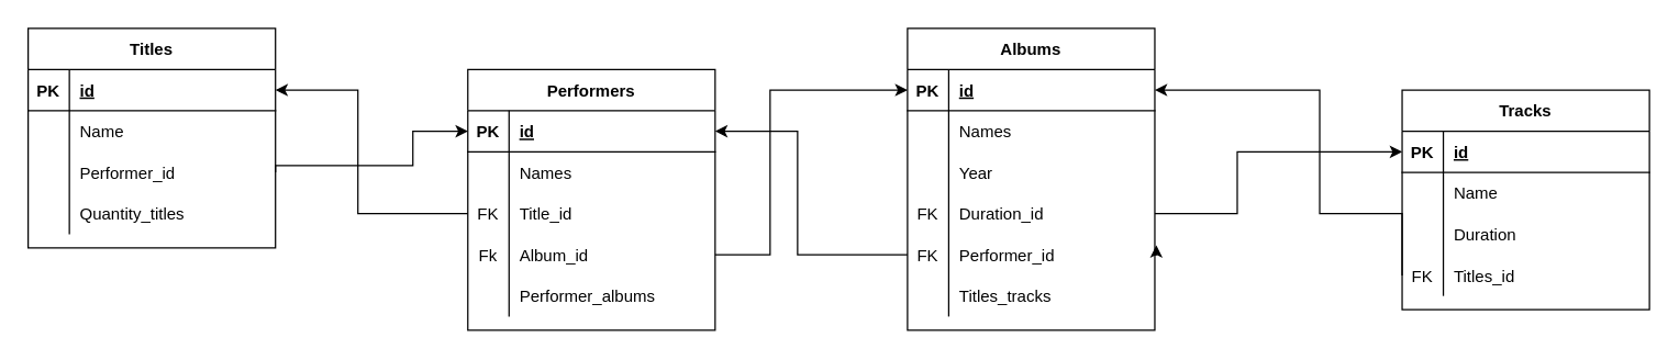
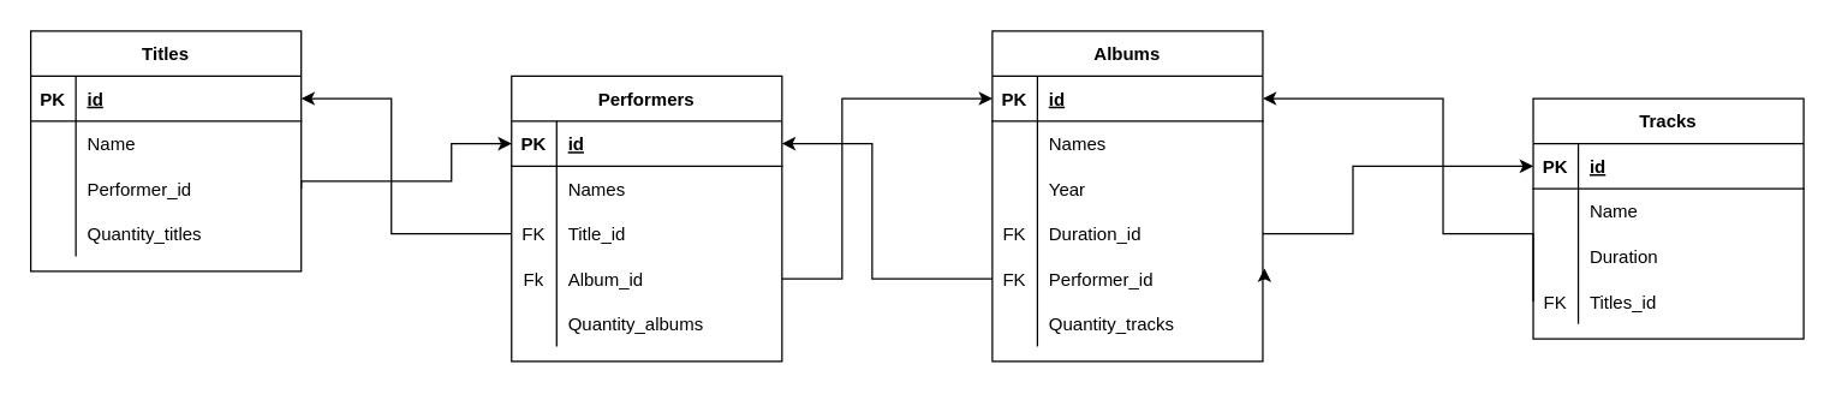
  <mxCell id="0" />
  <mxCell id="1" parent="0" />
  <mxCell id="2" value="Titles" style="shape=table;startSize=30;container=1;collapsible=1;childLayout=tableLayout;fixedRows=1;rowLines=0;fontStyle=1;align=center;resizeLast=1;strokeWidth=1;perimeterSpacing=0;" parent="1" vertex="1"><mxGeometry x="20" y="20" width="180" height="160" as="geometry" /></mxCell>
  <mxCell id="3" value="" style="shape=tableRow;horizontal=0;startSize=0;swimlaneHead=0;swimlaneBody=0;fillColor=none;collapsible=0;dropTarget=0;points=[[0,0.5],[1,0.5]];portConstraint=eastwest;top=0;left=0;right=0;bottom=1;" parent="2" vertex="1"><mxGeometry y="30" width="180" height="30" as="geometry" /></mxCell>
  <mxCell id="4" value="PK" style="shape=partialRectangle;connectable=0;fillColor=none;top=0;left=0;bottom=0;right=0;fontStyle=1;overflow=hidden;" parent="3" vertex="1"><mxGeometry width="30" height="30" as="geometry"><mxRectangle width="30" height="30" as="alternateBounds" /></mxGeometry></mxCell>
  <mxCell id="5" value="id" style="shape=partialRectangle;connectable=0;fillColor=none;top=0;left=0;bottom=0;right=0;align=left;spacingLeft=6;fontStyle=5;overflow=hidden;" parent="3" vertex="1"><mxGeometry x="30" width="150" height="30" as="geometry"><mxRectangle width="150" height="30" as="alternateBounds" /></mxGeometry></mxCell>
  <mxCell id="6" value="" style="shape=tableRow;horizontal=0;startSize=0;swimlaneHead=0;swimlaneBody=0;fillColor=none;collapsible=0;dropTarget=0;points=[[0,0.5],[1,0.5]];portConstraint=eastwest;top=0;left=0;right=0;bottom=0;" parent="2" vertex="1"><mxGeometry y="60" width="180" height="30" as="geometry" /></mxCell>
  <mxCell id="7" value="" style="shape=partialRectangle;connectable=0;fillColor=none;top=0;left=0;bottom=0;right=0;editable=1;overflow=hidden;" parent="6" vertex="1"><mxGeometry width="30" height="30" as="geometry"><mxRectangle width="30" height="30" as="alternateBounds" /></mxGeometry></mxCell>
  <mxCell id="8" value="Name" style="shape=partialRectangle;connectable=0;fillColor=none;top=0;left=0;bottom=0;right=0;align=left;spacingLeft=6;overflow=hidden;" parent="6" vertex="1"><mxGeometry x="30" width="150" height="30" as="geometry"><mxRectangle width="150" height="30" as="alternateBounds" /></mxGeometry></mxCell>
  <mxCell id="9" value="" style="shape=tableRow;horizontal=0;startSize=0;swimlaneHead=0;swimlaneBody=0;fillColor=none;collapsible=0;dropTarget=0;points=[[0,0.5],[1,0.5]];portConstraint=eastwest;top=0;left=0;right=0;bottom=0;" parent="2" vertex="1"><mxGeometry y="90" width="180" height="30" as="geometry" /></mxCell>
  <mxCell id="10" value="" style="shape=partialRectangle;connectable=0;fillColor=none;top=0;left=0;bottom=0;right=0;editable=1;overflow=hidden;" parent="9" vertex="1"><mxGeometry width="30" height="30" as="geometry"><mxRectangle width="30" height="30" as="alternateBounds" /></mxGeometry></mxCell>
  <mxCell id="11" value="Performer_id" style="shape=partialRectangle;connectable=0;fillColor=none;top=0;left=0;bottom=0;right=0;align=left;spacingLeft=6;overflow=hidden;" parent="9" vertex="1"><mxGeometry x="30" width="150" height="30" as="geometry"><mxRectangle width="150" height="30" as="alternateBounds" /></mxGeometry></mxCell>
  <mxCell id="12" value="" style="shape=tableRow;horizontal=0;startSize=0;swimlaneHead=0;swimlaneBody=0;fillColor=none;collapsible=0;dropTarget=0;points=[[0,0.5],[1,0.5]];portConstraint=eastwest;top=0;left=0;right=0;bottom=0;" parent="2" vertex="1"><mxGeometry y="120" width="180" height="30" as="geometry" /></mxCell>
  <mxCell id="13" value="" style="shape=partialRectangle;connectable=0;fillColor=none;top=0;left=0;bottom=0;right=0;editable=1;overflow=hidden;" parent="12" vertex="1"><mxGeometry width="30" height="30" as="geometry"><mxRectangle width="30" height="30" as="alternateBounds" /></mxGeometry></mxCell>
  <mxCell id="14" value="Quantity_titles" style="shape=partialRectangle;connectable=0;fillColor=none;top=0;left=0;bottom=0;right=0;align=left;spacingLeft=6;overflow=hidden;" parent="12" vertex="1"><mxGeometry x="30" width="150" height="30" as="geometry"><mxRectangle width="150" height="30" as="alternateBounds" /></mxGeometry></mxCell>
  <mxCell id="15" value="Performers" style="shape=table;startSize=30;container=1;collapsible=1;childLayout=tableLayout;fixedRows=1;rowLines=0;fontStyle=1;align=center;resizeLast=1;strokeWidth=1;" parent="1" vertex="1"><mxGeometry x="340" y="50" width="180" height="190" as="geometry" /></mxCell>
  <mxCell id="16" value="" style="shape=tableRow;horizontal=0;startSize=0;swimlaneHead=0;swimlaneBody=0;fillColor=none;collapsible=0;dropTarget=0;points=[[0,0.5],[1,0.5]];portConstraint=eastwest;top=0;left=0;right=0;bottom=1;strokeWidth=1;" parent="15" vertex="1"><mxGeometry y="30" width="180" height="30" as="geometry" /></mxCell>
  <mxCell id="17" value="PK" style="shape=partialRectangle;connectable=0;fillColor=none;top=0;left=0;bottom=0;right=0;fontStyle=1;overflow=hidden;strokeWidth=1;" parent="16" vertex="1"><mxGeometry width="30" height="30" as="geometry"><mxRectangle width="30" height="30" as="alternateBounds" /></mxGeometry></mxCell>
  <mxCell id="18" value="id" style="shape=partialRectangle;connectable=0;fillColor=none;top=0;left=0;bottom=0;right=0;align=left;spacingLeft=6;fontStyle=5;overflow=hidden;strokeWidth=1;" parent="16" vertex="1"><mxGeometry x="30" width="150" height="30" as="geometry"><mxRectangle width="150" height="30" as="alternateBounds" /></mxGeometry></mxCell>
  <mxCell id="19" value="" style="shape=tableRow;horizontal=0;startSize=0;swimlaneHead=0;swimlaneBody=0;fillColor=none;collapsible=0;dropTarget=0;points=[[0,0.5],[1,0.5]];portConstraint=eastwest;top=0;left=0;right=0;bottom=0;strokeWidth=1;" parent="15" vertex="1"><mxGeometry y="60" width="180" height="30" as="geometry" /></mxCell>
  <mxCell id="20" value="" style="shape=partialRectangle;connectable=0;fillColor=none;top=0;left=0;bottom=0;right=0;editable=1;overflow=hidden;strokeWidth=1;" parent="19" vertex="1"><mxGeometry width="30" height="30" as="geometry"><mxRectangle width="30" height="30" as="alternateBounds" /></mxGeometry></mxCell>
  <mxCell id="21" value="Names" style="shape=partialRectangle;connectable=0;fillColor=none;top=0;left=0;bottom=0;right=0;align=left;spacingLeft=6;overflow=hidden;strokeWidth=1;" parent="19" vertex="1"><mxGeometry x="30" width="150" height="30" as="geometry"><mxRectangle width="150" height="30" as="alternateBounds" /></mxGeometry></mxCell>
  <mxCell id="22" value="" style="shape=tableRow;horizontal=0;startSize=0;swimlaneHead=0;swimlaneBody=0;fillColor=none;collapsible=0;dropTarget=0;points=[[0,0.5],[1,0.5]];portConstraint=eastwest;top=0;left=0;right=0;bottom=0;strokeWidth=1;" parent="15" vertex="1"><mxGeometry y="90" width="180" height="30" as="geometry" /></mxCell>
  <mxCell id="23" value="FK" style="shape=partialRectangle;connectable=0;fillColor=none;top=0;left=0;bottom=0;right=0;editable=1;overflow=hidden;strokeWidth=1;" parent="22" vertex="1"><mxGeometry width="30" height="30" as="geometry"><mxRectangle width="30" height="30" as="alternateBounds" /></mxGeometry></mxCell>
  <mxCell id="24" value="Title_id" style="shape=partialRectangle;connectable=0;fillColor=none;top=0;left=0;bottom=0;right=0;align=left;spacingLeft=6;overflow=hidden;strokeWidth=1;" parent="22" vertex="1"><mxGeometry x="30" width="150" height="30" as="geometry"><mxRectangle width="150" height="30" as="alternateBounds" /></mxGeometry></mxCell>
  <mxCell id="25" value="" style="shape=tableRow;horizontal=0;startSize=0;swimlaneHead=0;swimlaneBody=0;fillColor=none;collapsible=0;dropTarget=0;points=[[0,0.5],[1,0.5]];portConstraint=eastwest;top=0;left=0;right=0;bottom=0;strokeWidth=1;" parent="15" vertex="1"><mxGeometry y="120" width="180" height="30" as="geometry" /></mxCell>
  <mxCell id="26" value="Fk" style="shape=partialRectangle;connectable=0;fillColor=none;top=0;left=0;bottom=0;right=0;editable=1;overflow=hidden;strokeWidth=1;" parent="25" vertex="1"><mxGeometry width="30" height="30" as="geometry"><mxRectangle width="30" height="30" as="alternateBounds" /></mxGeometry></mxCell>
  <mxCell id="27" value="Album_id" style="shape=partialRectangle;connectable=0;fillColor=none;top=0;left=0;bottom=0;right=0;align=left;spacingLeft=6;overflow=hidden;strokeWidth=1;" parent="25" vertex="1"><mxGeometry x="30" width="150" height="30" as="geometry"><mxRectangle width="150" height="30" as="alternateBounds" /></mxGeometry></mxCell>
  <mxCell id="28" value="" style="shape=tableRow;horizontal=0;startSize=0;swimlaneHead=0;swimlaneBody=0;fillColor=none;collapsible=0;dropTarget=0;points=[[0,0.5],[1,0.5]];portConstraint=eastwest;top=0;left=0;right=0;bottom=0;strokeWidth=1;" vertex="1" parent="15"><mxGeometry y="150" width="180" height="30" as="geometry" /></mxCell>
  <mxCell id="29" value="" style="shape=partialRectangle;connectable=0;fillColor=none;top=0;left=0;bottom=0;right=0;editable=1;overflow=hidden;strokeWidth=1;" vertex="1" parent="28"><mxGeometry width="30" height="30" as="geometry"><mxRectangle width="30" height="30" as="alternateBounds" /></mxGeometry></mxCell>
- <mxCell id="30" value="Performer_albums" style="shape=partialRectangle;connectable=0;fillColor=none;top=0;left=0;bottom=0;right=0;align=left;spacingLeft=6;overflow=hidden;strokeWidth=1;" vertex="1" parent="28"><mxGeometry x="30" width="150" height="30" as="geometry"><mxRectangle width="150" height="30" as="alternateBounds" /></mxGeometry></mxCell>
+ <mxCell id="30" value="Quantity_albums" style="shape=partialRectangle;connectable=0;fillColor=none;top=0;left=0;bottom=0;right=0;align=left;spacingLeft=6;overflow=hidden;strokeWidth=1;" vertex="1" parent="28"><mxGeometry x="30" width="150" height="30" as="geometry"><mxRectangle width="150" height="30" as="alternateBounds" /></mxGeometry></mxCell>
  <mxCell id="31" value="Tracks" style="shape=table;startSize=30;container=1;collapsible=1;childLayout=tableLayout;fixedRows=1;rowLines=0;fontStyle=1;align=center;resizeLast=1;strokeWidth=1;" parent="1" vertex="1"><mxGeometry x="1020" y="65" width="180" height="160" as="geometry" /></mxCell>
  <mxCell id="32" value="" style="shape=tableRow;horizontal=0;startSize=0;swimlaneHead=0;swimlaneBody=0;fillColor=none;collapsible=0;dropTarget=0;points=[[0,0.5],[1,0.5]];portConstraint=eastwest;top=0;left=0;right=0;bottom=1;strokeWidth=1;" parent="31" vertex="1"><mxGeometry y="30" width="180" height="30" as="geometry" /></mxCell>
  <mxCell id="33" value="PK" style="shape=partialRectangle;connectable=0;fillColor=none;top=0;left=0;bottom=0;right=0;fontStyle=1;overflow=hidden;strokeWidth=1;" parent="32" vertex="1"><mxGeometry width="30" height="30" as="geometry"><mxRectangle width="30" height="30" as="alternateBounds" /></mxGeometry></mxCell>
  <mxCell id="34" value="id" style="shape=partialRectangle;connectable=0;fillColor=none;top=0;left=0;bottom=0;right=0;align=left;spacingLeft=6;fontStyle=5;overflow=hidden;strokeWidth=1;" parent="32" vertex="1"><mxGeometry x="30" width="150" height="30" as="geometry"><mxRectangle width="150" height="30" as="alternateBounds" /></mxGeometry></mxCell>
  <mxCell id="35" value="" style="shape=tableRow;horizontal=0;startSize=0;swimlaneHead=0;swimlaneBody=0;fillColor=none;collapsible=0;dropTarget=0;points=[[0,0.5],[1,0.5]];portConstraint=eastwest;top=0;left=0;right=0;bottom=0;strokeWidth=1;" parent="31" vertex="1"><mxGeometry y="60" width="180" height="30" as="geometry" /></mxCell>
  <mxCell id="36" value="" style="shape=partialRectangle;connectable=0;fillColor=none;top=0;left=0;bottom=0;right=0;editable=1;overflow=hidden;strokeWidth=1;" parent="35" vertex="1"><mxGeometry width="30" height="30" as="geometry"><mxRectangle width="30" height="30" as="alternateBounds" /></mxGeometry></mxCell>
  <mxCell id="37" value="Name" style="shape=partialRectangle;connectable=0;fillColor=none;top=0;left=0;bottom=0;right=0;align=left;spacingLeft=6;overflow=hidden;strokeWidth=1;" parent="35" vertex="1"><mxGeometry x="30" width="150" height="30" as="geometry"><mxRectangle width="150" height="30" as="alternateBounds" /></mxGeometry></mxCell>
  <mxCell id="38" value="" style="shape=tableRow;horizontal=0;startSize=0;swimlaneHead=0;swimlaneBody=0;fillColor=none;collapsible=0;dropTarget=0;points=[[0,0.5],[1,0.5]];portConstraint=eastwest;top=0;left=0;right=0;bottom=0;strokeWidth=1;" parent="31" vertex="1"><mxGeometry y="90" width="180" height="30" as="geometry" /></mxCell>
  <mxCell id="39" value="" style="shape=partialRectangle;connectable=0;fillColor=none;top=0;left=0;bottom=0;right=0;editable=1;overflow=hidden;strokeWidth=1;" parent="38" vertex="1"><mxGeometry width="30" height="30" as="geometry"><mxRectangle width="30" height="30" as="alternateBounds" /></mxGeometry></mxCell>
  <mxCell id="40" value="Duration" style="shape=partialRectangle;connectable=0;fillColor=none;top=0;left=0;bottom=0;right=0;align=left;spacingLeft=6;overflow=hidden;strokeWidth=1;" parent="38" vertex="1"><mxGeometry x="30" width="150" height="30" as="geometry"><mxRectangle width="150" height="30" as="alternateBounds" /></mxGeometry></mxCell>
  <mxCell id="41" value="" style="shape=tableRow;horizontal=0;startSize=0;swimlaneHead=0;swimlaneBody=0;fillColor=none;collapsible=0;dropTarget=0;points=[[0,0.5],[1,0.5]];portConstraint=eastwest;top=0;left=0;right=0;bottom=0;strokeWidth=1;" parent="31" vertex="1"><mxGeometry y="120" width="180" height="30" as="geometry" /></mxCell>
  <mxCell id="42" value="FK" style="shape=partialRectangle;connectable=0;fillColor=none;top=0;left=0;bottom=0;right=0;editable=1;overflow=hidden;strokeWidth=1;" parent="41" vertex="1"><mxGeometry width="30" height="30" as="geometry"><mxRectangle width="30" height="30" as="alternateBounds" /></mxGeometry></mxCell>
  <mxCell id="43" value="Titles_id" style="shape=partialRectangle;connectable=0;fillColor=none;top=0;left=0;bottom=0;right=0;align=left;spacingLeft=6;overflow=hidden;strokeWidth=1;" parent="41" vertex="1"><mxGeometry x="30" width="150" height="30" as="geometry"><mxRectangle width="150" height="30" as="alternateBounds" /></mxGeometry></mxCell>
  <mxCell id="44" style="edgeStyle=orthogonalEdgeStyle;rounded=0;orthogonalLoop=1;jettySize=auto;html=1;exitX=0;exitY=0.5;exitDx=0;exitDy=0;entryX=1;entryY=0.5;entryDx=0;entryDy=0;" edge="1" parent="1" source="22" target="3"><mxGeometry relative="1" as="geometry"><Array as="points"><mxPoint x="260" y="155" /><mxPoint x="260" y="65" /></Array></mxGeometry></mxCell>
  <mxCell id="45" style="edgeStyle=orthogonalEdgeStyle;rounded=0;orthogonalLoop=1;jettySize=auto;html=1;exitX=1;exitY=0.5;exitDx=0;exitDy=0;entryX=0;entryY=0.5;entryDx=0;entryDy=0;" edge="1" parent="1" source="9" target="16"><mxGeometry relative="1" as="geometry"><Array as="points"><mxPoint x="200" y="120" /><mxPoint x="300" y="120" /><mxPoint x="300" y="95" /></Array></mxGeometry></mxCell>
  <mxCell id="46" value="Albums" style="shape=table;startSize=30;container=1;collapsible=1;childLayout=tableLayout;fixedRows=1;rowLines=0;fontStyle=1;align=center;resizeLast=1;strokeWidth=1;" vertex="1" parent="1"><mxGeometry x="660" y="20" width="180" height="220" as="geometry" /></mxCell>
  <mxCell id="47" value="" style="shape=tableRow;horizontal=0;startSize=0;swimlaneHead=0;swimlaneBody=0;fillColor=none;collapsible=0;dropTarget=0;points=[[0,0.5],[1,0.5]];portConstraint=eastwest;top=0;left=0;right=0;bottom=1;strokeWidth=1;" vertex="1" parent="46"><mxGeometry y="30" width="180" height="30" as="geometry" /></mxCell>
  <mxCell id="48" value="PK" style="shape=partialRectangle;connectable=0;fillColor=none;top=0;left=0;bottom=0;right=0;fontStyle=1;overflow=hidden;strokeWidth=1;" vertex="1" parent="47"><mxGeometry width="30" height="30" as="geometry"><mxRectangle width="30" height="30" as="alternateBounds" /></mxGeometry></mxCell>
  <mxCell id="49" value="id" style="shape=partialRectangle;connectable=0;fillColor=none;top=0;left=0;bottom=0;right=0;align=left;spacingLeft=6;fontStyle=5;overflow=hidden;strokeWidth=1;" vertex="1" parent="47"><mxGeometry x="30" width="150" height="30" as="geometry"><mxRectangle width="150" height="30" as="alternateBounds" /></mxGeometry></mxCell>
  <mxCell id="50" value="" style="shape=tableRow;horizontal=0;startSize=0;swimlaneHead=0;swimlaneBody=0;fillColor=none;collapsible=0;dropTarget=0;points=[[0,0.5],[1,0.5]];portConstraint=eastwest;top=0;left=0;right=0;bottom=0;strokeWidth=1;" vertex="1" parent="46"><mxGeometry y="60" width="180" height="30" as="geometry" /></mxCell>
  <mxCell id="51" value="" style="shape=partialRectangle;connectable=0;fillColor=none;top=0;left=0;bottom=0;right=0;editable=1;overflow=hidden;strokeWidth=1;" vertex="1" parent="50"><mxGeometry width="30" height="30" as="geometry"><mxRectangle width="30" height="30" as="alternateBounds" /></mxGeometry></mxCell>
  <mxCell id="52" value="Names" style="shape=partialRectangle;connectable=0;fillColor=none;top=0;left=0;bottom=0;right=0;align=left;spacingLeft=6;overflow=hidden;strokeWidth=1;" vertex="1" parent="50"><mxGeometry x="30" width="150" height="30" as="geometry"><mxRectangle width="150" height="30" as="alternateBounds" /></mxGeometry></mxCell>
  <mxCell id="53" value="" style="shape=tableRow;horizontal=0;startSize=0;swimlaneHead=0;swimlaneBody=0;fillColor=none;collapsible=0;dropTarget=0;points=[[0,0.5],[1,0.5]];portConstraint=eastwest;top=0;left=0;right=0;bottom=0;strokeWidth=1;" vertex="1" parent="46"><mxGeometry y="90" width="180" height="30" as="geometry" /></mxCell>
  <mxCell id="54" value="" style="shape=partialRectangle;connectable=0;fillColor=none;top=0;left=0;bottom=0;right=0;editable=1;overflow=hidden;strokeWidth=1;" vertex="1" parent="53"><mxGeometry width="30" height="30" as="geometry"><mxRectangle width="30" height="30" as="alternateBounds" /></mxGeometry></mxCell>
  <mxCell id="55" value="Year" style="shape=partialRectangle;connectable=0;fillColor=none;top=0;left=0;bottom=0;right=0;align=left;spacingLeft=6;overflow=hidden;strokeWidth=1;" vertex="1" parent="53"><mxGeometry x="30" width="150" height="30" as="geometry"><mxRectangle width="150" height="30" as="alternateBounds" /></mxGeometry></mxCell>
  <mxCell id="56" value="" style="shape=tableRow;horizontal=0;startSize=0;swimlaneHead=0;swimlaneBody=0;fillColor=none;collapsible=0;dropTarget=0;points=[[0,0.5],[1,0.5]];portConstraint=eastwest;top=0;left=0;right=0;bottom=0;strokeWidth=1;" vertex="1" parent="46"><mxGeometry y="120" width="180" height="30" as="geometry" /></mxCell>
  <mxCell id="57" value="FK" style="shape=partialRectangle;connectable=0;fillColor=none;top=0;left=0;bottom=0;right=0;editable=1;overflow=hidden;strokeWidth=1;" vertex="1" parent="56"><mxGeometry width="30" height="30" as="geometry"><mxRectangle width="30" height="30" as="alternateBounds" /></mxGeometry></mxCell>
  <mxCell id="58" value="Duration_id" style="shape=partialRectangle;connectable=0;fillColor=none;top=0;left=0;bottom=0;right=0;align=left;spacingLeft=6;overflow=hidden;strokeWidth=1;" vertex="1" parent="56"><mxGeometry x="30" width="150" height="30" as="geometry"><mxRectangle width="150" height="30" as="alternateBounds" /></mxGeometry></mxCell>
  <mxCell id="59" value="" style="shape=tableRow;horizontal=0;startSize=0;swimlaneHead=0;swimlaneBody=0;fillColor=none;collapsible=0;dropTarget=0;points=[[0,0.5],[1,0.5]];portConstraint=eastwest;top=0;left=0;right=0;bottom=0;strokeWidth=1;" vertex="1" parent="46"><mxGeometry y="150" width="180" height="30" as="geometry" /></mxCell>
  <mxCell id="60" value="FK" style="shape=partialRectangle;connectable=0;fillColor=none;top=0;left=0;bottom=0;right=0;editable=1;overflow=hidden;strokeWidth=1;" vertex="1" parent="59"><mxGeometry width="30" height="30" as="geometry"><mxRectangle width="30" height="30" as="alternateBounds" /></mxGeometry></mxCell>
  <mxCell id="61" value="Performer_id" style="shape=partialRectangle;connectable=0;fillColor=none;top=0;left=0;bottom=0;right=0;align=left;spacingLeft=6;overflow=hidden;strokeWidth=1;" vertex="1" parent="59"><mxGeometry x="30" width="150" height="30" as="geometry"><mxRectangle width="150" height="30" as="alternateBounds" /></mxGeometry></mxCell>
  <mxCell id="62" value="" style="shape=tableRow;horizontal=0;startSize=0;swimlaneHead=0;swimlaneBody=0;fillColor=none;collapsible=0;dropTarget=0;points=[[0,0.5],[1,0.5]];portConstraint=eastwest;top=0;left=0;right=0;bottom=0;strokeWidth=1;" vertex="1" parent="46"><mxGeometry y="180" width="180" height="30" as="geometry" /></mxCell>
  <mxCell id="63" value="" style="shape=partialRectangle;connectable=0;fillColor=none;top=0;left=0;bottom=0;right=0;editable=1;overflow=hidden;strokeWidth=1;" vertex="1" parent="62"><mxGeometry width="30" height="30" as="geometry"><mxRectangle width="30" height="30" as="alternateBounds" /></mxGeometry></mxCell>
- <mxCell id="64" value="Titles_tracks" style="shape=partialRectangle;connectable=0;fillColor=none;top=0;left=0;bottom=0;right=0;align=left;spacingLeft=6;overflow=hidden;strokeWidth=1;" vertex="1" parent="62"><mxGeometry x="30" width="150" height="30" as="geometry"><mxRectangle width="150" height="30" as="alternateBounds" /></mxGeometry></mxCell>
+ <mxCell id="64" value="Quantity_tracks" style="shape=partialRectangle;connectable=0;fillColor=none;top=0;left=0;bottom=0;right=0;align=left;spacingLeft=6;overflow=hidden;strokeWidth=1;" vertex="1" parent="62"><mxGeometry x="30" width="150" height="30" as="geometry"><mxRectangle width="150" height="30" as="alternateBounds" /></mxGeometry></mxCell>
  <mxCell id="65" style="edgeStyle=orthogonalEdgeStyle;rounded=0;orthogonalLoop=1;jettySize=auto;html=1;exitX=1;exitY=0.5;exitDx=0;exitDy=0;entryX=1.006;entryY=0.267;entryDx=0;entryDy=0;entryPerimeter=0;" edge="1" parent="46" source="59" target="59"><mxGeometry relative="1" as="geometry" /></mxCell>
  <mxCell id="66" style="edgeStyle=orthogonalEdgeStyle;rounded=0;orthogonalLoop=1;jettySize=auto;html=1;exitX=0;exitY=0.5;exitDx=0;exitDy=0;entryX=1;entryY=0.5;entryDx=0;entryDy=0;" edge="1" parent="1" source="41" target="47"><mxGeometry relative="1" as="geometry"><Array as="points"><mxPoint x="960" y="155" /><mxPoint x="960" y="65" /></Array></mxGeometry></mxCell>
  <mxCell id="67" style="edgeStyle=orthogonalEdgeStyle;rounded=0;orthogonalLoop=1;jettySize=auto;html=1;exitX=1;exitY=0.5;exitDx=0;exitDy=0;entryX=0;entryY=0.5;entryDx=0;entryDy=0;" edge="1" parent="1" source="56" target="32"><mxGeometry relative="1" as="geometry"><Array as="points"><mxPoint x="900" y="155" /><mxPoint x="900" y="110" /></Array></mxGeometry></mxCell>
  <mxCell id="68" style="edgeStyle=orthogonalEdgeStyle;rounded=0;orthogonalLoop=1;jettySize=auto;html=1;exitX=0;exitY=0.5;exitDx=0;exitDy=0;entryX=1;entryY=0.5;entryDx=0;entryDy=0;" edge="1" parent="1" source="59" target="16"><mxGeometry relative="1" as="geometry"><Array as="points"><mxPoint x="580" y="185" /><mxPoint x="580" y="95" /></Array></mxGeometry></mxCell>
  <mxCell id="69" style="edgeStyle=orthogonalEdgeStyle;rounded=0;orthogonalLoop=1;jettySize=auto;html=1;exitX=1;exitY=0.5;exitDx=0;exitDy=0;entryX=0;entryY=0.5;entryDx=0;entryDy=0;" edge="1" parent="1" source="25" target="47"><mxGeometry relative="1" as="geometry"><Array as="points"><mxPoint x="560" y="185" /><mxPoint x="560" y="65" /></Array></mxGeometry></mxCell>
